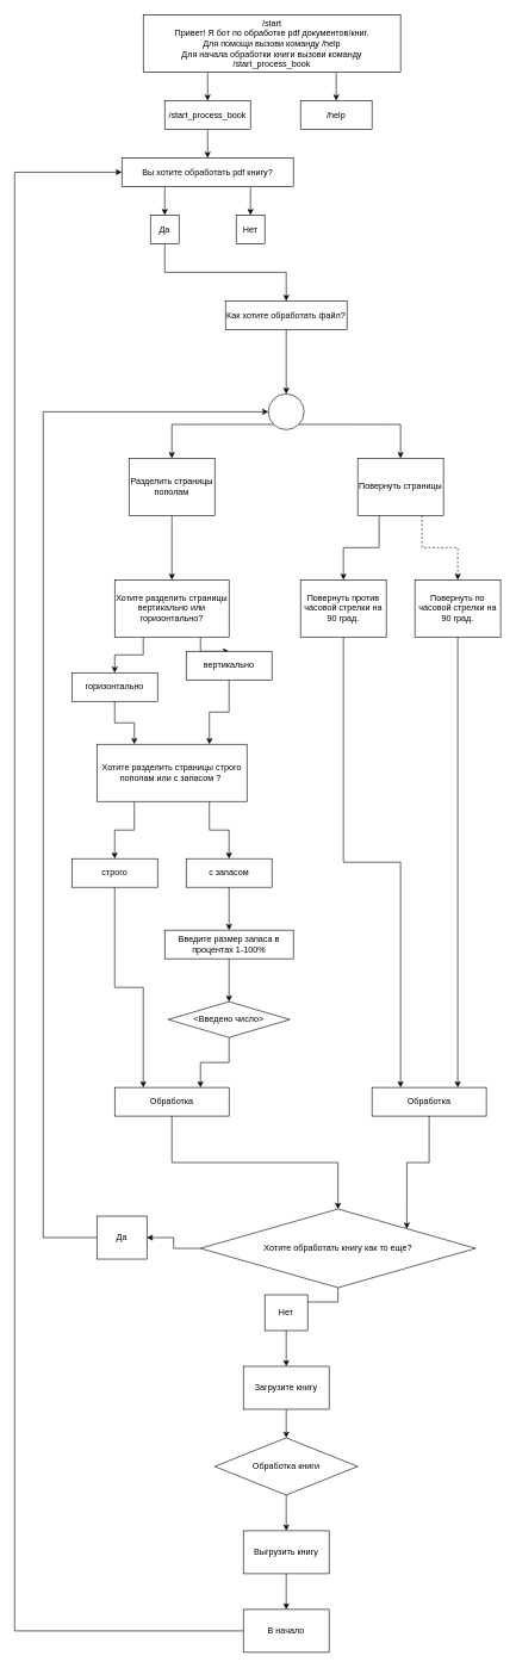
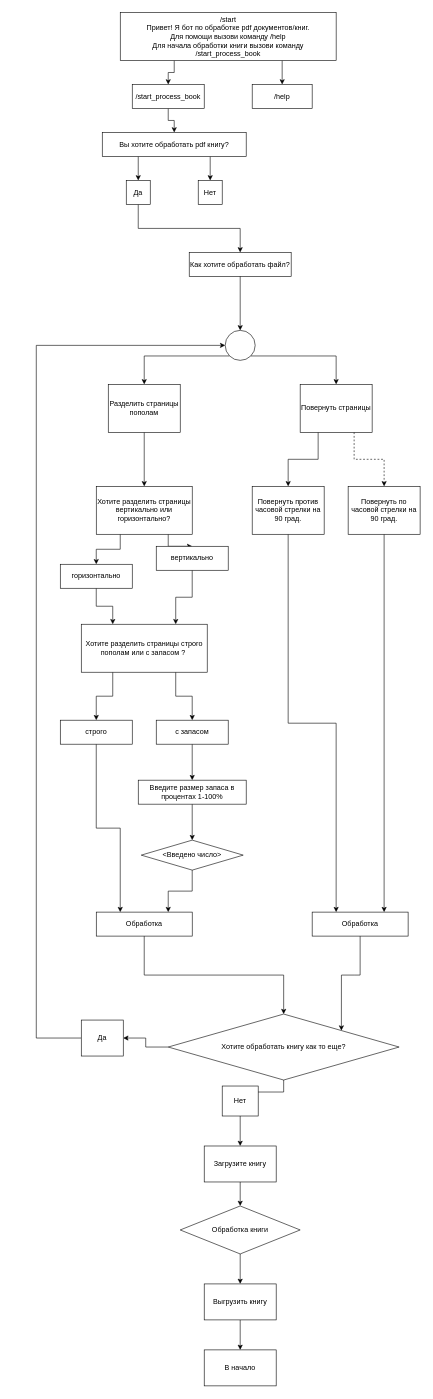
  <mxCell id="0" />
  <mxCell id="1" parent="0" />
  <mxCell id="2" style="edgeStyle=orthogonalEdgeStyle;rounded=0;orthogonalLoop=1;jettySize=auto;html=1;exitX=0.25;exitY=1;exitDx=0;exitDy=0;entryX=0.5;entryY=0;entryDx=0;entryDy=0;" parent="1" source="4" target="6" edge="1"><mxGeometry relative="1" as="geometry" /></mxCell>
  <mxCell id="3" style="edgeStyle=orthogonalEdgeStyle;rounded=0;orthogonalLoop=1;jettySize=auto;html=1;exitX=0.75;exitY=1;exitDx=0;exitDy=0;entryX=0.5;entryY=0;entryDx=0;entryDy=0;" parent="1" source="4" target="7" edge="1"><mxGeometry relative="1" as="geometry" /></mxCell>
  <mxCell id="4" value="/start&lt;br&gt;Привет! Я бот по обработке pdf документов/книг.&lt;br&gt;Для помощи вызови команду /help&lt;br&gt;Для начала обработки книги вызови команду /start_process_book&lt;br&gt;" style="rounded=0;whiteSpace=wrap;html=1;" parent="1" vertex="1"><mxGeometry x="200" y="20" width="360" height="80" as="geometry" /></mxCell>
  <mxCell id="5" style="edgeStyle=orthogonalEdgeStyle;rounded=0;orthogonalLoop=1;jettySize=auto;html=1;exitX=0.5;exitY=1;exitDx=0;exitDy=0;entryX=0.5;entryY=0;entryDx=0;entryDy=0;" parent="1" source="6" target="10" edge="1"><mxGeometry relative="1" as="geometry" /></mxCell>
- <mxCell id="6" value="/start_process_book" style="rounded=0;whiteSpace=wrap;html=1;" parent="1" vertex="1"><mxGeometry x="230" y="140" width="120" height="40" as="geometry" /></mxCell>
+ <mxCell id="6" value="/start_process_book" style="rounded=0;whiteSpace=wrap;html=1;" parent="1" vertex="1"><mxGeometry x="220" y="140" width="120" height="40" as="geometry" /></mxCell>
  <mxCell id="7" value="/help" style="whiteSpace=wrap;html=1;" parent="1" vertex="1"><mxGeometry x="420" y="140" width="100" height="40" as="geometry" /></mxCell>
  <mxCell id="8" style="edgeStyle=orthogonalEdgeStyle;rounded=0;orthogonalLoop=1;jettySize=auto;html=1;exitX=0.75;exitY=1;exitDx=0;exitDy=0;entryX=0.5;entryY=0;entryDx=0;entryDy=0;" parent="1" source="10" target="13" edge="1"><mxGeometry relative="1" as="geometry" /></mxCell>
  <mxCell id="9" style="edgeStyle=orthogonalEdgeStyle;rounded=0;orthogonalLoop=1;jettySize=auto;html=1;exitX=0.25;exitY=1;exitDx=0;exitDy=0;entryX=0.5;entryY=0;entryDx=0;entryDy=0;" parent="1" source="10" target="12" edge="1"><mxGeometry relative="1" as="geometry" /></mxCell>
  <mxCell id="10" value="Вы хотите обработать pdf книгу?" style="rounded=0;whiteSpace=wrap;html=1;" parent="1" vertex="1"><mxGeometry x="170" y="220" width="240" height="40" as="geometry" /></mxCell>
  <mxCell id="11" style="edgeStyle=orthogonalEdgeStyle;rounded=0;orthogonalLoop=1;jettySize=auto;html=1;exitX=0.5;exitY=1;exitDx=0;exitDy=0;entryX=0.5;entryY=0;entryDx=0;entryDy=0;" parent="1" source="12" target="14" edge="1"><mxGeometry relative="1" as="geometry"><mxPoint x="380" y="420" as="targetPoint" /></mxGeometry></mxCell>
  <mxCell id="12" value="Да" style="rounded=0;whiteSpace=wrap;html=1;" parent="1" vertex="1"><mxGeometry x="210" y="300" width="40" height="40" as="geometry" /></mxCell>
  <mxCell id="13" value="Нет" style="rounded=0;whiteSpace=wrap;html=1;" parent="1" vertex="1"><mxGeometry x="330" y="300" width="40" height="40" as="geometry" /></mxCell>
  <mxCell id="14" value="Как хотите обработать файл?" style="rounded=0;whiteSpace=wrap;html=1;" parent="1" vertex="1"><mxGeometry x="315" y="420" width="170" height="40" as="geometry" /></mxCell>
  <mxCell id="15" style="edgeStyle=orthogonalEdgeStyle;rounded=0;orthogonalLoop=1;jettySize=auto;html=1;exitX=0.5;exitY=1;exitDx=0;exitDy=0;entryX=0.5;entryY=0;entryDx=0;entryDy=0;" parent="1" source="16" target="26" edge="1"><mxGeometry relative="1" as="geometry" /></mxCell>
  <mxCell id="16" value="Разделить страницы пополам" style="rounded=0;whiteSpace=wrap;html=1;" parent="1" vertex="1"><mxGeometry x="180" y="640" width="120" height="80" as="geometry" /></mxCell>
  <mxCell id="17" style="edgeStyle=orthogonalEdgeStyle;rounded=0;orthogonalLoop=1;jettySize=auto;html=1;exitX=0.5;exitY=1;exitDx=0;exitDy=0;entryX=0.25;entryY=0;entryDx=0;entryDy=0;" parent="1" source="18" target="58" edge="1"><mxGeometry relative="1" as="geometry"><mxPoint x="560" y="1340" as="targetPoint" /></mxGeometry></mxCell>
  <mxCell id="18" value="Повернуть против часовой стрелки на 90 град." style="rounded=0;whiteSpace=wrap;html=1;" parent="1" vertex="1"><mxGeometry x="420" y="810" width="120" height="80" as="geometry" /></mxCell>
  <mxCell id="19" style="edgeStyle=orthogonalEdgeStyle;rounded=0;orthogonalLoop=1;jettySize=auto;html=1;exitX=0.5;exitY=1;exitDx=0;exitDy=0;entryX=0.75;entryY=0;entryDx=0;entryDy=0;" parent="1" source="20" target="58" edge="1"><mxGeometry relative="1" as="geometry" /></mxCell>
  <mxCell id="20" value="Повернуть по часовой стрелки на 90 град." style="rounded=0;whiteSpace=wrap;html=1;" parent="1" vertex="1"><mxGeometry x="580" y="810" width="120" height="80" as="geometry" /></mxCell>
  <mxCell id="21" style="edgeStyle=orthogonalEdgeStyle;rounded=0;orthogonalLoop=1;jettySize=auto;html=1;exitX=0.75;exitY=1;exitDx=0;exitDy=0;entryX=0.5;entryY=0;entryDx=0;entryDy=0;" parent="1" source="23" target="34" edge="1"><mxGeometry relative="1" as="geometry" /></mxCell>
  <mxCell id="22" style="edgeStyle=orthogonalEdgeStyle;rounded=0;orthogonalLoop=1;jettySize=auto;html=1;exitX=0.25;exitY=1;exitDx=0;exitDy=0;entryX=0.5;entryY=0;entryDx=0;entryDy=0;" parent="1" source="23" target="32" edge="1"><mxGeometry relative="1" as="geometry" /></mxCell>
  <mxCell id="23" value="Хотите разделить страницы строго пополам или с запасом ?&amp;nbsp;" style="rounded=0;whiteSpace=wrap;html=1;" parent="1" vertex="1"><mxGeometry x="135" y="1040" width="210" height="80" as="geometry" /></mxCell>
  <mxCell id="24" style="edgeStyle=orthogonalEdgeStyle;rounded=0;orthogonalLoop=1;jettySize=auto;html=1;exitX=0.25;exitY=1;exitDx=0;exitDy=0;entryX=0.5;entryY=0;entryDx=0;entryDy=0;" parent="1" source="26" target="28" edge="1"><mxGeometry relative="1" as="geometry" /></mxCell>
  <mxCell id="25" style="edgeStyle=orthogonalEdgeStyle;rounded=0;orthogonalLoop=1;jettySize=auto;html=1;exitX=0.75;exitY=1;exitDx=0;exitDy=0;entryX=0.5;entryY=0;entryDx=0;entryDy=0;" parent="1" source="26" target="30" edge="1"><mxGeometry relative="1" as="geometry" /></mxCell>
  <mxCell id="26" value="Хотите разделить страницы вертикально или горизонтально?" style="rounded=0;whiteSpace=wrap;html=1;" parent="1" vertex="1"><mxGeometry x="160" y="810" width="160" height="80" as="geometry" /></mxCell>
  <mxCell id="27" style="edgeStyle=orthogonalEdgeStyle;rounded=0;orthogonalLoop=1;jettySize=auto;html=1;exitX=0.5;exitY=1;exitDx=0;exitDy=0;entryX=0.25;entryY=0;entryDx=0;entryDy=0;" parent="1" source="28" target="23" edge="1"><mxGeometry relative="1" as="geometry" /></mxCell>
  <mxCell id="28" value="горизонтально" style="rounded=0;whiteSpace=wrap;html=1;" parent="1" vertex="1"><mxGeometry x="100" y="940" width="120" height="40" as="geometry" /></mxCell>
  <mxCell id="29" style="edgeStyle=orthogonalEdgeStyle;rounded=0;orthogonalLoop=1;jettySize=auto;html=1;exitX=0.5;exitY=1;exitDx=0;exitDy=0;entryX=0.75;entryY=0;entryDx=0;entryDy=0;" parent="1" source="30" target="23" edge="1"><mxGeometry relative="1" as="geometry" /></mxCell>
  <mxCell id="30" value="вертикально" style="rounded=0;whiteSpace=wrap;html=1;" parent="1" vertex="1"><mxGeometry x="260" y="910" width="120" height="40" as="geometry" /></mxCell>
  <mxCell id="31" style="edgeStyle=orthogonalEdgeStyle;rounded=0;orthogonalLoop=1;jettySize=auto;html=1;exitX=0.5;exitY=1;exitDx=0;exitDy=0;entryX=0.25;entryY=0;entryDx=0;entryDy=0;" parent="1" source="32" target="40" edge="1"><mxGeometry relative="1" as="geometry" /></mxCell>
  <mxCell id="32" value="строго" style="rounded=0;whiteSpace=wrap;html=1;" parent="1" vertex="1"><mxGeometry x="100" y="1200" width="120" height="40" as="geometry" /></mxCell>
  <mxCell id="33" style="edgeStyle=orthogonalEdgeStyle;rounded=0;orthogonalLoop=1;jettySize=auto;html=1;exitX=0.5;exitY=1;exitDx=0;exitDy=0;entryX=0.5;entryY=0;entryDx=0;entryDy=0;" parent="1" source="34" target="36" edge="1"><mxGeometry relative="1" as="geometry" /></mxCell>
  <mxCell id="34" value="с запасом" style="rounded=0;whiteSpace=wrap;html=1;" parent="1" vertex="1"><mxGeometry x="260" y="1200" width="120" height="40" as="geometry" /></mxCell>
  <mxCell id="35" style="edgeStyle=orthogonalEdgeStyle;rounded=0;orthogonalLoop=1;jettySize=auto;html=1;exitX=0.5;exitY=1;exitDx=0;exitDy=0;entryX=0.5;entryY=0;entryDx=0;entryDy=0;" parent="1" source="36" target="38" edge="1"><mxGeometry relative="1" as="geometry" /></mxCell>
  <mxCell id="36" value="Введите размер запаса в процентах 1-100%" style="rounded=0;whiteSpace=wrap;html=1;" parent="1" vertex="1"><mxGeometry x="230" y="1300" width="180" height="40" as="geometry" /></mxCell>
  <mxCell id="37" style="edgeStyle=orthogonalEdgeStyle;rounded=0;orthogonalLoop=1;jettySize=auto;html=1;exitX=0.5;exitY=1;exitDx=0;exitDy=0;entryX=0.75;entryY=0;entryDx=0;entryDy=0;" parent="1" source="38" target="40" edge="1"><mxGeometry relative="1" as="geometry" /></mxCell>
  <mxCell id="38" value="&amp;lt;Введено число&amp;gt;" style="rhombus;whiteSpace=wrap;html=1;" parent="1" vertex="1"><mxGeometry x="235" y="1400" width="170" height="50" as="geometry" /></mxCell>
  <mxCell id="39" style="edgeStyle=orthogonalEdgeStyle;rounded=0;orthogonalLoop=1;jettySize=auto;html=1;exitX=0.5;exitY=1;exitDx=0;exitDy=0;" parent="1" source="40" target="44" edge="1"><mxGeometry relative="1" as="geometry" /></mxCell>
  <mxCell id="40" value="Обработка" style="rounded=0;whiteSpace=wrap;html=1;" parent="1" vertex="1"><mxGeometry x="160" y="1520" width="160" height="40" as="geometry" /></mxCell>
  <mxCell id="41" style="edgeStyle=orthogonalEdgeStyle;rounded=0;orthogonalLoop=1;jettySize=auto;html=1;exitX=0;exitY=0.5;exitDx=0;exitDy=0;entryX=0;entryY=0.5;entryDx=0;entryDy=0;" parent="1" source="49" target="48" edge="1"><mxGeometry relative="1" as="geometry"><mxPoint x="60" y="540" as="targetPoint" /><Array as="points"><mxPoint x="60" y="1730" /><mxPoint x="60" y="575" /></Array></mxGeometry></mxCell>
  <mxCell id="42" style="edgeStyle=orthogonalEdgeStyle;rounded=0;orthogonalLoop=1;jettySize=auto;html=1;exitX=0.5;exitY=1;exitDx=0;exitDy=0;entryX=0.5;entryY=0;entryDx=0;entryDy=0;" parent="1" source="44" target="51" edge="1"><mxGeometry relative="1" as="geometry" /></mxCell>
  <mxCell id="43" style="edgeStyle=orthogonalEdgeStyle;rounded=0;orthogonalLoop=1;jettySize=auto;html=1;exitX=0;exitY=0.5;exitDx=0;exitDy=0;entryX=1;entryY=0.5;entryDx=0;entryDy=0;" parent="1" source="44" target="49" edge="1"><mxGeometry relative="1" as="geometry" /></mxCell>
  <mxCell id="44" value="Хотите обработать книгу как то еще?" style="rhombus;whiteSpace=wrap;html=1;" parent="1" vertex="1"><mxGeometry x="280" y="1690" width="385" height="110" as="geometry" /></mxCell>
  <mxCell id="45" value="" style="edgeStyle=orthogonalEdgeStyle;rounded=0;orthogonalLoop=1;jettySize=auto;html=1;exitX=0.5;exitY=1;exitDx=0;exitDy=0;entryX=0.5;entryY=0;entryDx=0;entryDy=0;" parent="1" source="14" target="48" edge="1"><mxGeometry relative="1" as="geometry"><mxPoint x="400" y="460" as="sourcePoint" /><mxPoint x="400" y="680" as="targetPoint" /></mxGeometry></mxCell>
  <mxCell id="46" style="edgeStyle=orthogonalEdgeStyle;rounded=0;orthogonalLoop=1;jettySize=auto;html=1;exitX=0;exitY=1;exitDx=0;exitDy=0;entryX=0.5;entryY=0;entryDx=0;entryDy=0;" parent="1" source="48" target="16" edge="1"><mxGeometry relative="1" as="geometry" /></mxCell>
  <mxCell id="47" style="edgeStyle=orthogonalEdgeStyle;rounded=0;orthogonalLoop=1;jettySize=auto;html=1;exitX=1;exitY=1;exitDx=0;exitDy=0;entryX=0.5;entryY=0;entryDx=0;entryDy=0;" parent="1" source="48" target="56" edge="1"><mxGeometry relative="1" as="geometry" /></mxCell>
  <mxCell id="48" value="" style="ellipse;whiteSpace=wrap;html=1;" parent="1" vertex="1"><mxGeometry x="375" y="550" width="50" height="50" as="geometry" /></mxCell>
  <mxCell id="49" value="Да" style="rounded=0;whiteSpace=wrap;html=1;" parent="1" vertex="1"><mxGeometry x="135" y="1700" width="70" height="60" as="geometry" /></mxCell>
  <mxCell id="50" style="edgeStyle=orthogonalEdgeStyle;rounded=0;orthogonalLoop=1;jettySize=auto;html=1;exitX=0.5;exitY=1;exitDx=0;exitDy=0;entryX=0.5;entryY=0;entryDx=0;entryDy=0;" edge="1" parent="1" source="51" target="60"><mxGeometry relative="1" as="geometry" /></mxCell>
  <mxCell id="51" value="Нет" style="rounded=0;whiteSpace=wrap;html=1;" parent="1" vertex="1"><mxGeometry x="370" y="1810" width="60" height="50" as="geometry" /></mxCell>
- <mxCell id="52" style="edgeStyle=orthogonalEdgeStyle;rounded=0;orthogonalLoop=1;jettySize=auto;html=1;exitX=0;exitY=0.5;exitDx=0;exitDy=0;entryX=0;entryY=0.5;entryDx=0;entryDy=0;" parent="1" source="53" target="10" edge="1"><mxGeometry relative="1" as="geometry"><Array as="points"><mxPoint x="20" y="2280" /><mxPoint x="20" y="240" /></Array></mxGeometry></mxCell>
  <mxCell id="53" value="В начало" style="rounded=0;whiteSpace=wrap;html=1;" parent="1" vertex="1"><mxGeometry x="340" y="2250" width="120" height="60" as="geometry" /></mxCell>
  <mxCell id="54" style="edgeStyle=orthogonalEdgeStyle;rounded=0;orthogonalLoop=1;jettySize=auto;html=1;exitX=0.25;exitY=1;exitDx=0;exitDy=0;entryX=0.5;entryY=0;entryDx=0;entryDy=0;" parent="1" source="56" target="18" edge="1"><mxGeometry relative="1" as="geometry" /></mxCell>
  <mxCell id="55" style="edgeStyle=orthogonalEdgeStyle;rounded=0;orthogonalLoop=1;jettySize=auto;html=1;exitX=0.75;exitY=1;exitDx=0;exitDy=0;entryX=0.5;entryY=0;entryDx=0;entryDy=0;dashed=1;" parent="1" source="56" target="20" edge="1"><mxGeometry relative="1" as="geometry" /></mxCell>
  <mxCell id="56" value="Повернуть страницы" style="rounded=0;whiteSpace=wrap;html=1;" parent="1" vertex="1"><mxGeometry x="500" y="640" width="120" height="80" as="geometry" /></mxCell>
  <mxCell id="57" style="edgeStyle=orthogonalEdgeStyle;rounded=0;orthogonalLoop=1;jettySize=auto;html=1;exitX=0.5;exitY=1;exitDx=0;exitDy=0;entryX=1;entryY=0;entryDx=0;entryDy=0;" parent="1" source="58" target="44" edge="1"><mxGeometry relative="1" as="geometry"><Array as="points"><mxPoint x="590" y="1625" /><mxPoint x="460" y="1625" /></Array></mxGeometry></mxCell>
  <mxCell id="58" value="Обработка" style="rounded=0;whiteSpace=wrap;html=1;" parent="1" vertex="1"><mxGeometry x="520" y="1520" width="160" height="40" as="geometry" /></mxCell>
  <mxCell id="59" style="edgeStyle=orthogonalEdgeStyle;rounded=0;orthogonalLoop=1;jettySize=auto;html=1;exitX=0.5;exitY=1;exitDx=0;exitDy=0;entryX=0.5;entryY=0;entryDx=0;entryDy=0;" edge="1" parent="1" source="60" target="62"><mxGeometry relative="1" as="geometry" /></mxCell>
  <mxCell id="60" value="Загрузите книгу" style="rounded=0;whiteSpace=wrap;html=1;" vertex="1" parent="1"><mxGeometry x="340" y="1910" width="120" height="60" as="geometry" /></mxCell>
  <mxCell id="61" style="edgeStyle=orthogonalEdgeStyle;rounded=0;orthogonalLoop=1;jettySize=auto;html=1;exitX=0.5;exitY=1;exitDx=0;exitDy=0;entryX=0.5;entryY=0;entryDx=0;entryDy=0;" edge="1" parent="1" source="62" target="64"><mxGeometry relative="1" as="geometry" /></mxCell>
  <mxCell id="62" value="Обработка книги" style="rhombus;whiteSpace=wrap;html=1;" vertex="1" parent="1"><mxGeometry x="300" y="2010" width="200" height="80" as="geometry" /></mxCell>
  <mxCell id="63" style="edgeStyle=orthogonalEdgeStyle;rounded=0;orthogonalLoop=1;jettySize=auto;html=1;exitX=0.5;exitY=1;exitDx=0;exitDy=0;entryX=0.5;entryY=0;entryDx=0;entryDy=0;" edge="1" parent="1" source="64" target="53"><mxGeometry relative="1" as="geometry" /></mxCell>
  <mxCell id="64" value="Выгрузить книгу" style="rounded=0;whiteSpace=wrap;html=1;" vertex="1" parent="1"><mxGeometry x="340" y="2140" width="120" height="60" as="geometry" /></mxCell>
